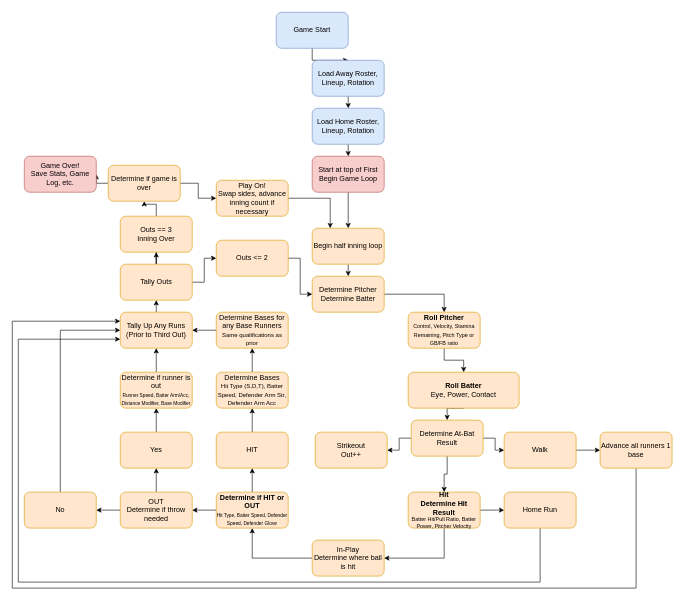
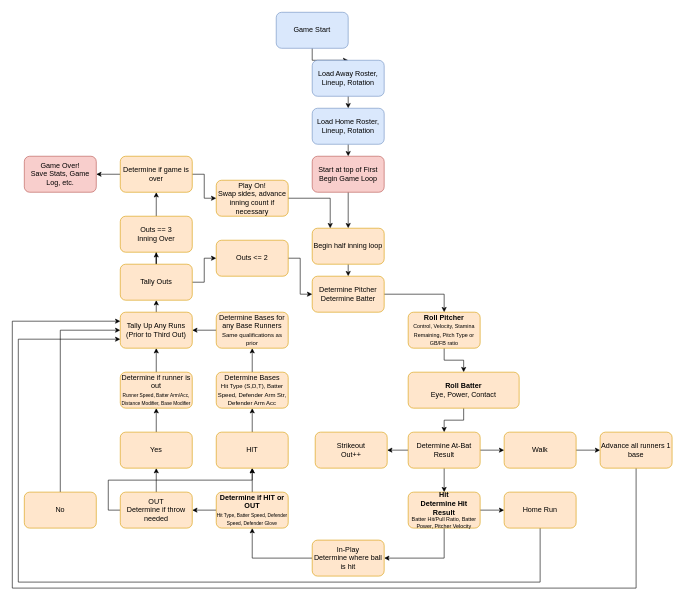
  <mxCell id="0" />
  <mxCell id="1" parent="0" />
  <mxCell id="2" style="edgeStyle=orthogonalEdgeStyle;rounded=0;orthogonalLoop=1;jettySize=auto;html=1;exitX=0.5;exitY=1;exitDx=0;exitDy=0;entryX=0.5;entryY=0;entryDx=0;entryDy=0;" edge="1" parent="1" source="3" target="5"><mxGeometry relative="1" as="geometry" /></mxCell>
  <mxCell id="3" value="&lt;div&gt;Game Start&lt;/div&gt;" style="rounded=1;whiteSpace=wrap;html=1;fillColor=#dae8fc;strokeColor=#6c8ebf;" vertex="1" parent="1"><mxGeometry x="460" y="20" width="120" height="60" as="geometry" /></mxCell>
  <mxCell id="4" style="edgeStyle=orthogonalEdgeStyle;rounded=0;orthogonalLoop=1;jettySize=auto;html=1;exitX=0.5;exitY=1;exitDx=0;exitDy=0;entryX=0.5;entryY=0;entryDx=0;entryDy=0;" edge="1" parent="1" source="5" target="7"><mxGeometry relative="1" as="geometry" /></mxCell>
  <mxCell id="5" value="Load Away Roster, Lineup, Rotation" style="rounded=1;whiteSpace=wrap;html=1;fillColor=#dae8fc;strokeColor=#6c8ebf;" vertex="1" parent="1"><mxGeometry x="520" y="100" width="120" height="60" as="geometry" /></mxCell>
  <mxCell id="6" style="edgeStyle=orthogonalEdgeStyle;rounded=0;orthogonalLoop=1;jettySize=auto;html=1;exitX=0.5;exitY=1;exitDx=0;exitDy=0;entryX=0.5;entryY=0;entryDx=0;entryDy=0;" edge="1" parent="1" source="7" target="9"><mxGeometry relative="1" as="geometry" /></mxCell>
  <mxCell id="7" value="Load Home Roster, Lineup, Rotation" style="rounded=1;whiteSpace=wrap;html=1;fillColor=#dae8fc;strokeColor=#6c8ebf;" vertex="1" parent="1"><mxGeometry x="520" y="180" width="120" height="60" as="geometry" /></mxCell>
  <mxCell id="8" style="edgeStyle=orthogonalEdgeStyle;rounded=0;orthogonalLoop=1;jettySize=auto;html=1;exitX=0.5;exitY=1;exitDx=0;exitDy=0;" edge="1" parent="1" source="9" target="11"><mxGeometry relative="1" as="geometry" /></mxCell>
  <mxCell id="9" value="&lt;div&gt;Start at top of First&lt;/div&gt;&lt;div&gt;Begin Game Loop&lt;br&gt;&lt;/div&gt;" style="rounded=1;whiteSpace=wrap;html=1;fillColor=#f8cecc;strokeColor=#b85450;" vertex="1" parent="1"><mxGeometry x="520" y="260" width="120" height="60" as="geometry" /></mxCell>
  <mxCell id="10" style="edgeStyle=orthogonalEdgeStyle;rounded=0;orthogonalLoop=1;jettySize=auto;html=1;exitX=0.5;exitY=1;exitDx=0;exitDy=0;entryX=0.5;entryY=0;entryDx=0;entryDy=0;" edge="1" parent="1" source="11" target="13"><mxGeometry relative="1" as="geometry" /></mxCell>
  <mxCell id="11" value="&lt;div&gt;Begin half inning loop&lt;/div&gt;" style="rounded=1;whiteSpace=wrap;html=1;fillColor=#ffe6cc;strokeColor=#d79b00;" vertex="1" parent="1"><mxGeometry x="520" y="380" width="120" height="60" as="geometry" /></mxCell>
  <mxCell id="12" style="edgeStyle=orthogonalEdgeStyle;rounded=0;orthogonalLoop=1;jettySize=auto;html=1;exitX=1;exitY=0.5;exitDx=0;exitDy=0;entryX=0.5;entryY=0;entryDx=0;entryDy=0;" edge="1" parent="1" source="13" target="15"><mxGeometry relative="1" as="geometry" /></mxCell>
  <mxCell id="13" value="&lt;div&gt;Determine Pitcher&lt;/div&gt;&lt;div&gt;Determine Batter&lt;br&gt;&lt;/div&gt;" style="rounded=1;whiteSpace=wrap;html=1;fillColor=#ffe6cc;strokeColor=#d79b00;" vertex="1" parent="1"><mxGeometry x="520" y="460" width="120" height="60" as="geometry" /></mxCell>
  <mxCell id="14" style="edgeStyle=orthogonalEdgeStyle;rounded=0;orthogonalLoop=1;jettySize=auto;html=1;exitX=0.5;exitY=1;exitDx=0;exitDy=0;entryX=0.5;entryY=0;entryDx=0;entryDy=0;" edge="1" parent="1" source="15" target="17"><mxGeometry relative="1" as="geometry" /></mxCell>
  <mxCell id="15" value="&lt;div&gt;&lt;b&gt;Roll Pitcher&lt;/b&gt;&lt;/div&gt;&lt;div&gt;&lt;font style=&quot;font-size: 9px;&quot;&gt;Control, Velocity, Stamina Remaining, Pitch Type or GB/FB ratio&lt;/font&gt;&lt;br&gt;&lt;/div&gt;" style="rounded=1;whiteSpace=wrap;html=1;fillColor=#ffe6cc;strokeColor=#d79b00;" vertex="1" parent="1"><mxGeometry x="680" y="520" width="120" height="60" as="geometry" /></mxCell>
  <mxCell id="16" style="edgeStyle=orthogonalEdgeStyle;rounded=0;orthogonalLoop=1;jettySize=auto;html=1;exitX=0.5;exitY=1;exitDx=0;exitDy=0;entryX=0.5;entryY=0;entryDx=0;entryDy=0;" edge="1" parent="1" source="17" target="21"><mxGeometry relative="1" as="geometry" /></mxCell>
  <mxCell id="17" value="&lt;div&gt;&lt;b&gt;Roll Batter&lt;/b&gt;&lt;/div&gt;&lt;div&gt;Eye, Power, Contact&lt;br&gt;&lt;/div&gt;" style="rounded=1;whiteSpace=wrap;html=1;fillColor=#ffe6cc;strokeColor=#d79b00;" vertex="1" parent="1"><mxGeometry x="680" y="620" width="185" height="60" as="geometry" /></mxCell>
  <mxCell id="18" style="edgeStyle=orthogonalEdgeStyle;rounded=0;orthogonalLoop=1;jettySize=auto;html=1;exitX=0;exitY=0.5;exitDx=0;exitDy=0;entryX=1;entryY=0.5;entryDx=0;entryDy=0;" edge="1" parent="1" source="21" target="22"><mxGeometry relative="1" as="geometry" /></mxCell>
  <mxCell id="19" style="edgeStyle=orthogonalEdgeStyle;rounded=0;orthogonalLoop=1;jettySize=auto;html=1;exitX=1;exitY=0.5;exitDx=0;exitDy=0;entryX=0;entryY=0.5;entryDx=0;entryDy=0;" edge="1" parent="1" source="21" target="24"><mxGeometry relative="1" as="geometry" /></mxCell>
  <mxCell id="20" style="edgeStyle=orthogonalEdgeStyle;rounded=0;orthogonalLoop=1;jettySize=auto;html=1;exitX=0.5;exitY=1;exitDx=0;exitDy=0;entryX=0.5;entryY=0;entryDx=0;entryDy=0;" edge="1" parent="1" source="21" target="27"><mxGeometry relative="1" as="geometry" /></mxCell>
- <mxCell id="21" value="Determine At-Bat Result" style="rounded=1;whiteSpace=wrap;html=1;fillColor=#ffe6cc;strokeColor=#d79b00;" vertex="1" parent="1"><mxGeometry x="685" y="700" width="120" height="60" as="geometry" /></mxCell>
+ <mxCell id="21" value="Determine At-Bat Result" style="rounded=1;whiteSpace=wrap;html=1;fillColor=#ffe6cc;strokeColor=#d79b00;" vertex="1" parent="1"><mxGeometry x="680" y="720" width="120" height="60" as="geometry" /></mxCell>
  <mxCell id="22" value="&lt;div&gt;Strikeout&lt;/div&gt;&lt;div&gt;Out++&lt;/div&gt;" style="rounded=1;whiteSpace=wrap;html=1;fillColor=#ffe6cc;strokeColor=#d79b00;" vertex="1" parent="1"><mxGeometry x="525" y="720" width="120" height="60" as="geometry" /></mxCell>
  <mxCell id="23" style="edgeStyle=orthogonalEdgeStyle;rounded=0;orthogonalLoop=1;jettySize=auto;html=1;exitX=1;exitY=0.5;exitDx=0;exitDy=0;entryX=0;entryY=0.5;entryDx=0;entryDy=0;" edge="1" parent="1" source="24" target="53"><mxGeometry relative="1" as="geometry" /></mxCell>
  <mxCell id="24" value="Walk" style="rounded=1;whiteSpace=wrap;html=1;fillColor=#ffe6cc;strokeColor=#d79b00;" vertex="1" parent="1"><mxGeometry x="840" y="720" width="120" height="60" as="geometry" /></mxCell>
  <mxCell id="25" style="edgeStyle=orthogonalEdgeStyle;rounded=0;orthogonalLoop=1;jettySize=auto;html=1;exitX=0.5;exitY=1;exitDx=0;exitDy=0;entryX=1;entryY=0.5;entryDx=0;entryDy=0;" edge="1" parent="1" source="27" target="29"><mxGeometry relative="1" as="geometry" /></mxCell>
  <mxCell id="26" style="edgeStyle=orthogonalEdgeStyle;rounded=0;orthogonalLoop=1;jettySize=auto;html=1;exitX=1;exitY=0.5;exitDx=0;exitDy=0;entryX=0;entryY=0.5;entryDx=0;entryDy=0;" edge="1" parent="1" source="27" target="31"><mxGeometry relative="1" as="geometry" /></mxCell>
  <mxCell id="27" value="&lt;div&gt;&lt;b&gt;Hit&lt;/b&gt;&lt;/div&gt;&lt;div&gt;&lt;b&gt;Determine Hit Result&lt;/b&gt;&lt;/div&gt;&lt;div style=&quot;font-size: 9px;&quot;&gt;Batter Hit/Pull Ratio, Batter Power, Pitcher Velocity&lt;br&gt;&lt;/div&gt;" style="rounded=1;whiteSpace=wrap;html=1;fillColor=#ffe6cc;strokeColor=#d79b00;" vertex="1" parent="1"><mxGeometry x="680" y="820" width="120" height="60" as="geometry" /></mxCell>
  <mxCell id="28" style="edgeStyle=orthogonalEdgeStyle;rounded=0;orthogonalLoop=1;jettySize=auto;html=1;exitX=0;exitY=0.5;exitDx=0;exitDy=0;entryX=0.5;entryY=1;entryDx=0;entryDy=0;" edge="1" parent="1" source="29" target="34"><mxGeometry relative="1" as="geometry" /></mxCell>
  <mxCell id="29" value="&lt;div&gt;In-Play&lt;/div&gt;&lt;div&gt;Determine where ball is hit&lt;br&gt;&lt;/div&gt;" style="rounded=1;whiteSpace=wrap;html=1;fillColor=#ffe6cc;strokeColor=#d79b00;" vertex="1" parent="1"><mxGeometry x="520" y="900" width="120" height="60" as="geometry" /></mxCell>
  <mxCell id="30" style="edgeStyle=orthogonalEdgeStyle;rounded=0;orthogonalLoop=1;jettySize=auto;html=1;exitX=0.5;exitY=1;exitDx=0;exitDy=0;entryX=0;entryY=0.75;entryDx=0;entryDy=0;" edge="1" parent="1" source="31" target="51"><mxGeometry relative="1" as="geometry"><Array as="points"><mxPoint x="900" y="970" /><mxPoint x="30" y="970" /><mxPoint x="30" y="565" /></Array></mxGeometry></mxCell>
  <mxCell id="31" value="Home Run" style="rounded=1;whiteSpace=wrap;html=1;fillColor=#ffe6cc;strokeColor=#d79b00;" vertex="1" parent="1"><mxGeometry x="840" y="820" width="120" height="60" as="geometry" /></mxCell>
  <mxCell id="32" style="edgeStyle=orthogonalEdgeStyle;rounded=0;orthogonalLoop=1;jettySize=auto;html=1;exitX=0;exitY=0.5;exitDx=0;exitDy=0;entryX=1;entryY=0.5;entryDx=0;entryDy=0;" edge="1" parent="1" source="34" target="37"><mxGeometry relative="1" as="geometry" /></mxCell>
  <mxCell id="33" style="edgeStyle=orthogonalEdgeStyle;rounded=0;orthogonalLoop=1;jettySize=auto;html=1;exitX=0.5;exitY=0;exitDx=0;exitDy=0;" edge="1" parent="1" source="34" target="43"><mxGeometry relative="1" as="geometry" /></mxCell>
  <mxCell id="34" value="&lt;div&gt;&lt;b&gt;Determine if HIT or OUT&lt;/b&gt;&lt;/div&gt;&lt;div&gt;&lt;font style=&quot;font-size: 8px;&quot;&gt;Hit Type, Batter Speed, Defender Speed, Defender Glove&lt;/font&gt;&lt;br&gt;&lt;/div&gt;" style="rounded=1;whiteSpace=wrap;html=1;fillColor=#ffe6cc;strokeColor=#d79b00;" vertex="1" parent="1"><mxGeometry x="360" y="820" width="120" height="60" as="geometry" /></mxCell>
  <mxCell id="35" style="edgeStyle=orthogonalEdgeStyle;rounded=0;orthogonalLoop=1;jettySize=auto;html=1;exitX=0.5;exitY=0;exitDx=0;exitDy=0;entryX=0.5;entryY=1;entryDx=0;entryDy=0;" edge="1" parent="1" source="37" target="39"><mxGeometry relative="1" as="geometry" /></mxCell>
- <mxCell id="36" style="edgeStyle=orthogonalEdgeStyle;rounded=0;orthogonalLoop=1;jettySize=auto;html=1;exitX=0;exitY=0.5;exitDx=0;exitDy=0;entryX=1;entryY=0.5;entryDx=0;entryDy=0;" edge="1" parent="1" source="37" target="41"><mxGeometry relative="1" as="geometry" /></mxCell>
+ <mxCell id="36" style="edgeStyle=orthogonalEdgeStyle;rounded=0;orthogonalLoop=1;jettySize=auto;html=1;exitX=0;exitY=0.5;exitDx=0;exitDy=0;" edge="1" parent="1" source="37" target="43"><mxGeometry relative="1" as="geometry" /></mxCell>
  <mxCell id="37" value="&lt;div&gt;OUT&lt;/div&gt;&lt;div&gt;Determine if throw needed&lt;br&gt;&lt;/div&gt;" style="rounded=1;whiteSpace=wrap;html=1;fillColor=#ffe6cc;strokeColor=#d79b00;" vertex="1" parent="1"><mxGeometry x="200" y="820" width="120" height="60" as="geometry" /></mxCell>
  <mxCell id="38" style="edgeStyle=orthogonalEdgeStyle;rounded=0;orthogonalLoop=1;jettySize=auto;html=1;exitX=0.5;exitY=0;exitDx=0;exitDy=0;entryX=0.5;entryY=1;entryDx=0;entryDy=0;" edge="1" parent="1" source="39" target="49"><mxGeometry relative="1" as="geometry" /></mxCell>
  <mxCell id="39" value="Yes" style="rounded=1;whiteSpace=wrap;html=1;fillColor=#ffe6cc;strokeColor=#d79b00;" vertex="1" parent="1"><mxGeometry x="200" y="720" width="120" height="60" as="geometry" /></mxCell>
  <mxCell id="40" style="edgeStyle=orthogonalEdgeStyle;rounded=0;orthogonalLoop=1;jettySize=auto;html=1;exitX=0.5;exitY=0;exitDx=0;exitDy=0;entryX=0;entryY=0.5;entryDx=0;entryDy=0;" edge="1" parent="1" source="41" target="51"><mxGeometry relative="1" as="geometry" /></mxCell>
  <mxCell id="41" value="No" style="rounded=1;whiteSpace=wrap;html=1;fillColor=#ffe6cc;strokeColor=#d79b00;" vertex="1" parent="1"><mxGeometry x="40" y="820" width="120" height="60" as="geometry" /></mxCell>
  <mxCell id="42" style="edgeStyle=orthogonalEdgeStyle;rounded=0;orthogonalLoop=1;jettySize=auto;html=1;exitX=0.5;exitY=0;exitDx=0;exitDy=0;entryX=0.5;entryY=1;entryDx=0;entryDy=0;" edge="1" parent="1" source="43" target="45"><mxGeometry relative="1" as="geometry" /></mxCell>
  <mxCell id="43" value="&lt;div&gt;HIT&lt;/div&gt;" style="rounded=1;whiteSpace=wrap;html=1;fillColor=#ffe6cc;strokeColor=#d79b00;" vertex="1" parent="1"><mxGeometry x="360" y="720" width="120" height="60" as="geometry" /></mxCell>
  <mxCell id="44" style="edgeStyle=orthogonalEdgeStyle;rounded=0;orthogonalLoop=1;jettySize=auto;html=1;exitX=0.5;exitY=0;exitDx=0;exitDy=0;entryX=0.5;entryY=1;entryDx=0;entryDy=0;" edge="1" parent="1" source="45" target="47"><mxGeometry relative="1" as="geometry" /></mxCell>
  <mxCell id="45" value="&lt;div&gt;Determine Bases&lt;/div&gt;&lt;div&gt;&lt;font style=&quot;font-size: 10px;&quot;&gt;Hit Type (S,D,T), Batter Speed, Defender Arm Str, Defender Arm Acc&lt;/font&gt;&lt;/div&gt;" style="rounded=1;whiteSpace=wrap;html=1;fillColor=#ffe6cc;strokeColor=#d79b00;" vertex="1" parent="1"><mxGeometry x="360" y="620" width="120" height="60" as="geometry" /></mxCell>
  <mxCell id="46" style="edgeStyle=orthogonalEdgeStyle;rounded=0;orthogonalLoop=1;jettySize=auto;html=1;exitX=0;exitY=0.5;exitDx=0;exitDy=0;entryX=1;entryY=0.5;entryDx=0;entryDy=0;" edge="1" parent="1" source="47" target="51"><mxGeometry relative="1" as="geometry" /></mxCell>
  <mxCell id="47" value="&lt;div&gt;Determine Bases for any Base Runners&lt;/div&gt;&lt;div&gt;&lt;font style=&quot;font-size: 10px;&quot;&gt;Same qualifications as prior&lt;/font&gt;&lt;br&gt;&lt;/div&gt;" style="rounded=1;whiteSpace=wrap;html=1;fillColor=#ffe6cc;strokeColor=#d79b00;" vertex="1" parent="1"><mxGeometry x="360" y="520" width="120" height="60" as="geometry" /></mxCell>
  <mxCell id="48" style="edgeStyle=orthogonalEdgeStyle;rounded=0;orthogonalLoop=1;jettySize=auto;html=1;exitX=0.5;exitY=0;exitDx=0;exitDy=0;entryX=0.5;entryY=1;entryDx=0;entryDy=0;" edge="1" parent="1" source="49" target="51"><mxGeometry relative="1" as="geometry" /></mxCell>
  <mxCell id="49" value="&lt;div&gt;Determine if runner is out&lt;/div&gt;&lt;div&gt;&lt;font style=&quot;font-size: 8px;&quot;&gt;Runner Speed, Batter Arm/Acc, Distance Modifier, Base Modifier&lt;/font&gt;&lt;br&gt;&lt;/div&gt;" style="rounded=1;whiteSpace=wrap;html=1;fillColor=#ffe6cc;strokeColor=#d79b00;" vertex="1" parent="1"><mxGeometry x="200" y="620" width="120" height="60" as="geometry" /></mxCell>
  <mxCell id="50" style="edgeStyle=orthogonalEdgeStyle;rounded=0;orthogonalLoop=1;jettySize=auto;html=1;exitX=0.5;exitY=0;exitDx=0;exitDy=0;entryX=0.5;entryY=1;entryDx=0;entryDy=0;" edge="1" parent="1" source="51" target="56"><mxGeometry relative="1" as="geometry" /></mxCell>
  <mxCell id="51" value="&lt;div&gt;Tally Up Any Runs (Prior to Third Out)&lt;/div&gt;" style="rounded=1;whiteSpace=wrap;html=1;fillColor=#ffe6cc;strokeColor=#d79b00;" vertex="1" parent="1"><mxGeometry x="200" y="520" width="120" height="60" as="geometry" /></mxCell>
  <mxCell id="52" style="edgeStyle=orthogonalEdgeStyle;rounded=0;orthogonalLoop=1;jettySize=auto;html=1;exitX=0.5;exitY=1;exitDx=0;exitDy=0;entryX=0;entryY=0.25;entryDx=0;entryDy=0;" edge="1" parent="1" source="53" target="51"><mxGeometry relative="1" as="geometry"><Array as="points"><mxPoint x="1060" y="980" /><mxPoint x="20" y="980" /><mxPoint x="20" y="535" /></Array></mxGeometry></mxCell>
  <mxCell id="53" value="Advance all runners 1 base" style="rounded=1;whiteSpace=wrap;html=1;fillColor=#ffe6cc;strokeColor=#d79b00;" vertex="1" parent="1"><mxGeometry x="1000" y="720" width="120" height="60" as="geometry" /></mxCell>
  <mxCell id="54" style="edgeStyle=orthogonalEdgeStyle;rounded=0;orthogonalLoop=1;jettySize=auto;html=1;exitX=0.5;exitY=0;exitDx=0;exitDy=0;" edge="1" parent="1" source="56" target="58"><mxGeometry relative="1" as="geometry" /></mxCell>
  <mxCell id="55" style="edgeStyle=orthogonalEdgeStyle;rounded=0;orthogonalLoop=1;jettySize=auto;html=1;exitX=1;exitY=0.5;exitDx=0;exitDy=0;entryX=0;entryY=0.5;entryDx=0;entryDy=0;" edge="1" parent="1" source="56" target="60"><mxGeometry relative="1" as="geometry" /></mxCell>
  <mxCell id="56" value="&lt;div&gt;Tally Outs&lt;br&gt;&lt;/div&gt;" style="rounded=1;whiteSpace=wrap;html=1;fillColor=#ffe6cc;strokeColor=#d79b00;" vertex="1" parent="1"><mxGeometry x="200" y="440" width="120" height="60" as="geometry" /></mxCell>
  <mxCell id="57" style="edgeStyle=orthogonalEdgeStyle;rounded=0;orthogonalLoop=1;jettySize=auto;html=1;exitX=0.5;exitY=0;exitDx=0;exitDy=0;" edge="1" parent="1" source="58" target="63"><mxGeometry relative="1" as="geometry" /></mxCell>
  <mxCell id="58" value="&lt;div&gt;Outs == 3&lt;/div&gt;&lt;div&gt;Inning Over&lt;/div&gt;" style="rounded=1;whiteSpace=wrap;html=1;fillColor=#ffe6cc;strokeColor=#d79b00;" vertex="1" parent="1"><mxGeometry x="200" y="360" width="120" height="60" as="geometry" /></mxCell>
  <mxCell id="59" style="edgeStyle=orthogonalEdgeStyle;rounded=0;orthogonalLoop=1;jettySize=auto;html=1;exitX=1;exitY=0.5;exitDx=0;exitDy=0;entryX=0;entryY=0.5;entryDx=0;entryDy=0;" edge="1" parent="1" source="60" target="13"><mxGeometry relative="1" as="geometry" /></mxCell>
  <mxCell id="60" value="Outs &amp;lt;= 2" style="rounded=1;whiteSpace=wrap;html=1;fillColor=#ffe6cc;strokeColor=#d79b00;" vertex="1" parent="1"><mxGeometry x="360" y="400" width="120" height="60" as="geometry" /></mxCell>
  <mxCell id="61" style="edgeStyle=orthogonalEdgeStyle;rounded=0;orthogonalLoop=1;jettySize=auto;html=1;exitX=1;exitY=0.5;exitDx=0;exitDy=0;entryX=0;entryY=0.5;entryDx=0;entryDy=0;" edge="1" parent="1" source="63" target="65"><mxGeometry relative="1" as="geometry" /></mxCell>
  <mxCell id="62" style="edgeStyle=orthogonalEdgeStyle;rounded=0;orthogonalLoop=1;jettySize=auto;html=1;exitX=0;exitY=0.5;exitDx=0;exitDy=0;entryX=1;entryY=0.5;entryDx=0;entryDy=0;" edge="1" parent="1" source="63" target="66"><mxGeometry relative="1" as="geometry" /></mxCell>
- <mxCell id="63" value="Determine if game is over" style="rounded=1;whiteSpace=wrap;html=1;fillColor=#ffe6cc;strokeColor=#d79b00;" vertex="1" parent="1"><mxGeometry x="180" y="275" width="120" height="60" as="geometry" /></mxCell>
+ <mxCell id="63" value="Determine if game is over" style="rounded=1;whiteSpace=wrap;html=1;fillColor=#ffe6cc;strokeColor=#d79b00;" vertex="1" parent="1"><mxGeometry x="200" y="260" width="120" height="60" as="geometry" /></mxCell>
  <mxCell id="64" style="edgeStyle=orthogonalEdgeStyle;rounded=0;orthogonalLoop=1;jettySize=auto;html=1;exitX=1;exitY=0.5;exitDx=0;exitDy=0;entryX=0.25;entryY=0;entryDx=0;entryDy=0;" edge="1" parent="1" source="65" target="11"><mxGeometry relative="1" as="geometry" /></mxCell>
  <mxCell id="65" value="&lt;div&gt;Play On!&lt;/div&gt;&lt;div&gt;Swap sides, advance inning count if necessary&lt;br&gt;&lt;/div&gt;" style="rounded=1;whiteSpace=wrap;html=1;fillColor=#ffe6cc;strokeColor=#d79b00;" vertex="1" parent="1"><mxGeometry x="360" y="300" width="120" height="60" as="geometry" /></mxCell>
  <mxCell id="66" value="&lt;div&gt;Game Over!&lt;/div&gt;&lt;div&gt;Save Stats, Game Log, etc.&lt;br&gt;&lt;/div&gt;" style="rounded=1;whiteSpace=wrap;html=1;fillColor=#f8cecc;strokeColor=#b85450;" vertex="1" parent="1"><mxGeometry x="40" y="260" width="120" height="60" as="geometry" /></mxCell>
